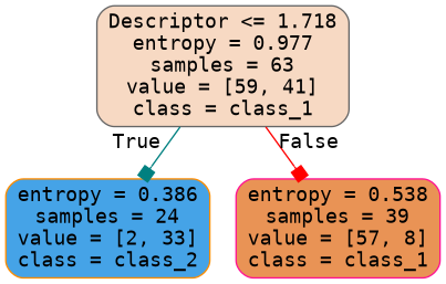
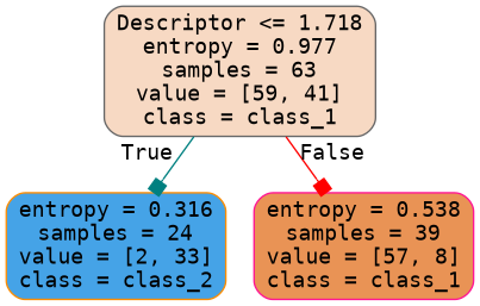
  digraph {
    fontname="DejaVu Sans Mono"
    node [fontname="DejaVu Sans Mono" shape=box style="filled, rounded"]
    edge [fontname="DejaVu Sans Mono" labeldistance=2.5 arrowhead=box]
    n1 [color=gray40 fillcolor="#f7d9c3" label="Descriptor <= 1.718\nentropy = 0.977\nsamples = 63\nvalue = [59, 41]\nclass = class_1"]
-   n2 [color=darkorange fillcolor="#45a3e7" label="entropy = 0.386\nsamples = 24\nvalue = [2, 33]\nclass = class_2"]
+   n2 [color=darkorange fillcolor="#45a3e7" label="entropy = 0.316\nsamples = 24\nvalue = [2, 33]\nclass = class_2"]
    n3 [color=deeppink fillcolor="#e99355" label="entropy = 0.538\nsamples = 39\nvalue = [57, 8]\nclass = class_1"]
    n1 -> n2 [headlabel=True labelangle=45 color=teal]
    n1 -> n3 [headlabel=False labelangle=-45 color=red]
  }
